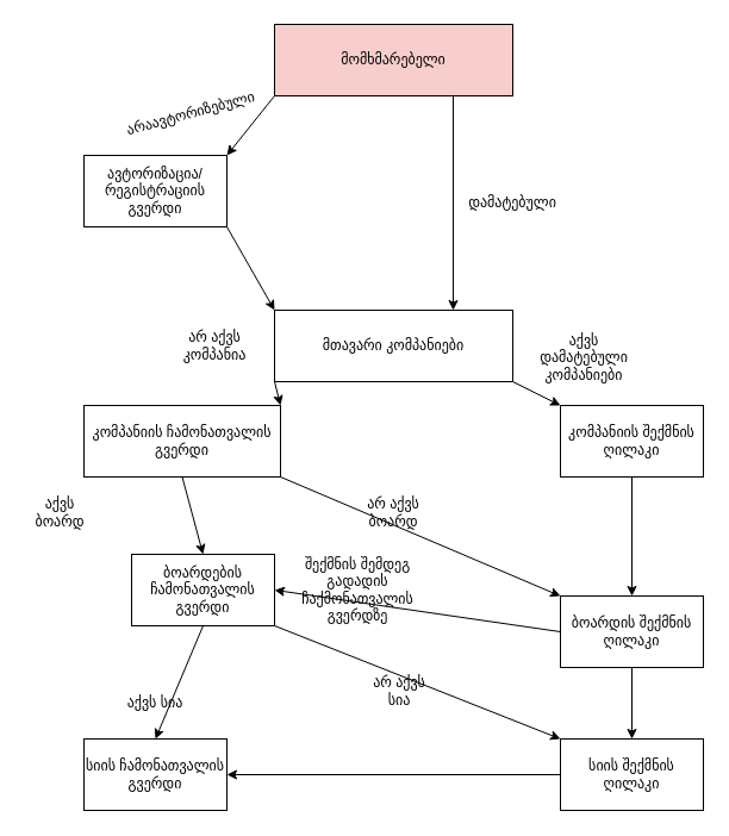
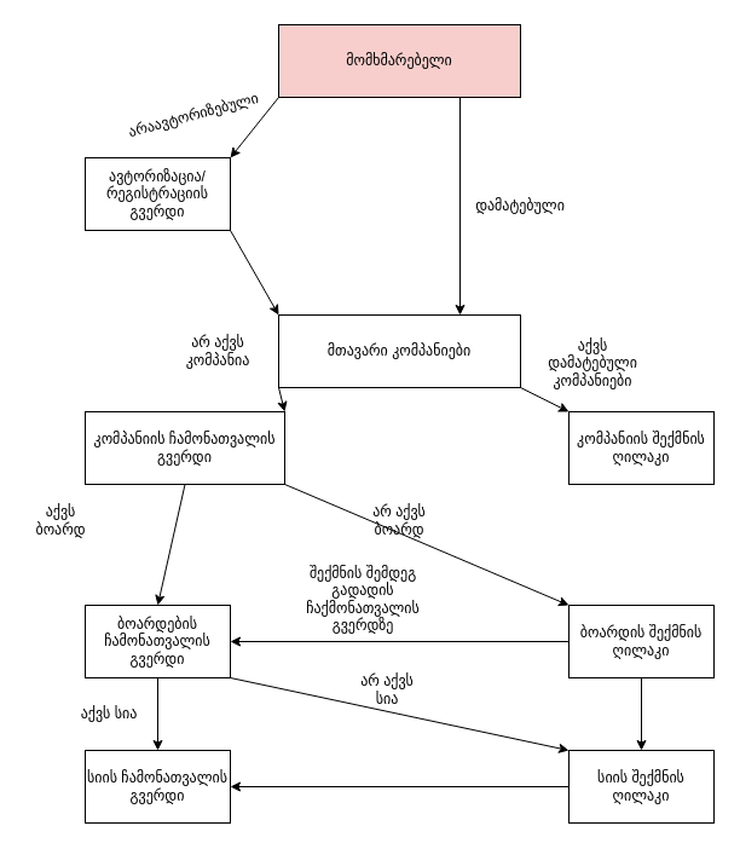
  <mxCell id="0" />
  <mxCell id="1" parent="0" />
  <mxCell id="2" value="მომხმარებელი" style="rounded=0;whiteSpace=wrap;html=1;fillColor=#f8cecc;" parent="1" vertex="1"><mxGeometry x="230" y="20" width="200" height="60" as="geometry" /></mxCell>
  <mxCell id="3" value="" style="endArrow=classic;html=1;rounded=0;entryX=1;entryY=0;entryDx=0;entryDy=0;exitX=0;exitY=1;exitDx=0;exitDy=0;" parent="1" source="2" target="6" edge="1"><mxGeometry width="50" height="50" relative="1" as="geometry"><mxPoint x="270" y="80" as="sourcePoint" /><mxPoint x="150" y="120" as="targetPoint" /></mxGeometry></mxCell>
  <mxCell id="4" value="დამატებული" style="text;html=1;strokeColor=none;fillColor=none;align=center;verticalAlign=middle;whiteSpace=wrap;rounded=0;" parent="1" vertex="1"><mxGeometry x="400" y="155" width="60" height="30" as="geometry" /></mxCell>
  <mxCell id="5" value="არაავტორიზებული" style="text;html=1;strokeColor=none;fillColor=none;align=center;verticalAlign=middle;whiteSpace=wrap;rounded=0;rotation=-15;" parent="1" vertex="1"><mxGeometry x="130" y="80" width="60" height="30" as="geometry" /></mxCell>
  <mxCell id="6" value="ავტორიზაცია/ რეგისტრაციის გვერდი" style="rounded=0;whiteSpace=wrap;html=1;" parent="1" vertex="1"><mxGeometry x="70" y="130" width="120" height="60" as="geometry" /></mxCell>
  <mxCell id="7" value="მთავარი კომპანიები" style="rounded=0;whiteSpace=wrap;html=1;" parent="1" vertex="1"><mxGeometry x="230" y="260" width="200" height="60" as="geometry" /></mxCell>
  <mxCell id="8" value="კომპანიის ჩამონათვალის გვერდი" style="rounded=0;whiteSpace=wrap;html=1;" parent="1" vertex="1"><mxGeometry x="70" y="340" width="165" height="60" as="geometry" /></mxCell>
  <mxCell id="9" value="არ აქვს კომპანია" style="text;html=1;strokeColor=none;fillColor=none;align=center;verticalAlign=middle;whiteSpace=wrap;rounded=0;" parent="1" vertex="1"><mxGeometry x="150" y="270" width="60" height="40" as="geometry" /></mxCell>
  <mxCell id="10" value="აქვს დამატებული კომპანიები" style="text;html=1;strokeColor=none;fillColor=none;align=center;verticalAlign=middle;whiteSpace=wrap;rounded=0;" parent="1" vertex="1"><mxGeometry x="460" y="280" width="60" height="40" as="geometry" /></mxCell>
  <mxCell id="11" value="" style="endArrow=classic;html=1;rounded=0;exitX=0.75;exitY=1;exitDx=0;exitDy=0;entryX=0.75;entryY=0;entryDx=0;entryDy=0;" parent="1" source="2" target="7" edge="1"><mxGeometry width="50" height="50" relative="1" as="geometry"><mxPoint x="310" y="200" as="sourcePoint" /><mxPoint x="380" y="260" as="targetPoint" /></mxGeometry></mxCell>
  <mxCell id="12" value="" style="endArrow=classic;html=1;rounded=0;exitX=1;exitY=1;exitDx=0;exitDy=0;entryX=0;entryY=0;entryDx=0;entryDy=0;" parent="1" source="6" target="7" edge="1"><mxGeometry width="50" height="50" relative="1" as="geometry"><mxPoint x="310" y="400" as="sourcePoint" /><mxPoint x="360" y="350" as="targetPoint" /></mxGeometry></mxCell>
  <mxCell id="13" value="" style="endArrow=classic;html=1;rounded=0;exitX=0;exitY=1;exitDx=0;exitDy=0;entryX=1;entryY=0;entryDx=0;entryDy=0;" parent="1" source="7" target="8" edge="1"><mxGeometry width="50" height="50" relative="1" as="geometry"><mxPoint x="310" y="400" as="sourcePoint" /><mxPoint x="360" y="350" as="targetPoint" /></mxGeometry></mxCell>
- <mxCell id="14" value="" style="edgeStyle=orthogonalEdgeStyle;rounded=0;orthogonalLoop=1;jettySize=auto;html=1;" parent="1" source="15" target="20" edge="1"><mxGeometry relative="1" as="geometry" /></mxCell>
  <mxCell id="15" value="კომპანიის შექმნის ღილაკი" style="rounded=0;whiteSpace=wrap;html=1;" parent="1" vertex="1"><mxGeometry x="470" y="340" width="120" height="60" as="geometry" /></mxCell>
  <mxCell id="16" value="" style="endArrow=classic;html=1;rounded=0;exitX=1;exitY=1;exitDx=0;exitDy=0;entryX=0;entryY=0;entryDx=0;entryDy=0;" parent="1" source="7" target="15" edge="1"><mxGeometry width="50" height="50" relative="1" as="geometry"><mxPoint x="310" y="390" as="sourcePoint" /><mxPoint x="360" y="340" as="targetPoint" /></mxGeometry></mxCell>
  <mxCell id="17" value="" style="endArrow=classic;html=1;rounded=0;exitX=0.5;exitY=1;exitDx=0;exitDy=0;entryX=0.5;entryY=0;entryDx=0;entryDy=0;" parent="1" source="8" target="22" edge="1"><mxGeometry width="50" height="50" relative="1" as="geometry"><mxPoint x="310" y="490" as="sourcePoint" /><mxPoint x="160" y="450" as="targetPoint" /></mxGeometry></mxCell>
  <mxCell id="18" value="არ აქვს ბოარდ" style="text;html=1;strokeColor=none;fillColor=none;align=center;verticalAlign=middle;whiteSpace=wrap;rounded=0;" parent="1" vertex="1"><mxGeometry x="300" y="410" width="60" height="40" as="geometry" /></mxCell>
  <mxCell id="19" value="აქვს ბოარდ" style="text;html=1;strokeColor=none;fillColor=none;align=center;verticalAlign=middle;whiteSpace=wrap;rounded=0;" parent="1" vertex="1"><mxGeometry x="20" y="410" width="60" height="40" as="geometry" /></mxCell>
  <mxCell id="20" value="ბოარდის შექმნის ღილაკი" style="rounded=0;whiteSpace=wrap;html=1;" parent="1" vertex="1"><mxGeometry x="470" y="500" width="120" height="60" as="geometry" /></mxCell>
  <mxCell id="21" value="" style="endArrow=classic;html=1;rounded=0;exitX=1;exitY=1;exitDx=0;exitDy=0;entryX=0;entryY=0;entryDx=0;entryDy=0;" parent="1" source="8" target="20" edge="1"><mxGeometry width="50" height="50" relative="1" as="geometry"><mxPoint x="310" y="490" as="sourcePoint" /><mxPoint x="360" y="440" as="targetPoint" /></mxGeometry></mxCell>
- <mxCell id="22" value="ბოარდების ჩამონათვალის გვერდი" style="rounded=0;whiteSpace=wrap;html=1;" parent="1" vertex="1"><mxGeometry x="110" y="465" width="120" height="60" as="geometry" /></mxCell>
- <mxCell id="23" value="აქვს სია" style="text;html=1;strokeColor=none;fillColor=none;align=center;verticalAlign=middle;whiteSpace=wrap;rounded=0;" parent="1" vertex="1"><mxGeometry x="100" y="570" width="60" height="40" as="geometry" /></mxCell>
+ <mxCell id="22" value="ბოარდების ჩამონათვალის გვერდი" style="rounded=0;whiteSpace=wrap;html=1;" parent="1" vertex="1"><mxGeometry x="70" y="500" width="120" height="60" as="geometry" /></mxCell>
+ <mxCell id="23" value="აქვს სია" style="text;html=1;strokeColor=none;fillColor=none;align=center;verticalAlign=middle;whiteSpace=wrap;rounded=0;" parent="1" vertex="1"><mxGeometry x="60" y="570" width="60" height="40" as="geometry" /></mxCell>
  <mxCell id="24" value="სიის ჩამონათვალის გვერდი" style="rounded=0;whiteSpace=wrap;html=1;" parent="1" vertex="1"><mxGeometry x="70" y="620" width="120" height="60" as="geometry" /></mxCell>
  <mxCell id="25" value="" style="endArrow=classic;html=1;rounded=0;exitX=0.5;exitY=1;exitDx=0;exitDy=0;entryX=0.5;entryY=0;entryDx=0;entryDy=0;" parent="1" source="22" target="24" edge="1"><mxGeometry width="50" height="50" relative="1" as="geometry"><mxPoint x="129.5" y="520" as="sourcePoint" /><mxPoint x="129.5" y="580" as="targetPoint" /></mxGeometry></mxCell>
  <mxCell id="26" value="სიის შექმნის ღილაკი" style="rounded=0;whiteSpace=wrap;html=1;" parent="1" vertex="1"><mxGeometry x="470" y="620" width="120" height="60" as="geometry" /></mxCell>
  <mxCell id="27" value="" style="endArrow=classic;html=1;rounded=0;entryX=0;entryY=0;entryDx=0;entryDy=0;exitX=1;exitY=1;exitDx=0;exitDy=0;startArrow=none;" parent="1" source="22" target="26" edge="1"><mxGeometry width="50" height="50" relative="1" as="geometry"><mxPoint x="190" y="540" as="sourcePoint" /><mxPoint x="470" y="580" as="targetPoint" /></mxGeometry></mxCell>
  <mxCell id="28" value="" style="endArrow=classic;html=1;rounded=0;entryX=1;entryY=0.5;entryDx=0;entryDy=0;startArrow=none;exitX=0;exitY=0.5;exitDx=0;exitDy=0;" parent="1" source="20" target="22" edge="1"><mxGeometry width="50" height="50" relative="1" as="geometry"><mxPoint x="330" y="540" as="sourcePoint" /><mxPoint x="480" y="470" as="targetPoint" /></mxGeometry></mxCell>
  <mxCell id="29" value="" style="endArrow=classic;html=1;rounded=0;exitX=0;exitY=0.5;exitDx=0;exitDy=0;entryX=1;entryY=0.5;entryDx=0;entryDy=0;" parent="1" source="26" target="24" edge="1"><mxGeometry width="50" height="50" relative="1" as="geometry"><mxPoint x="470" y="609.5" as="sourcePoint" /><mxPoint x="190" y="609.5" as="targetPoint" /></mxGeometry></mxCell>
  <mxCell id="30" value="" style="endArrow=classic;html=1;rounded=0;entryX=0.5;entryY=0;entryDx=0;entryDy=0;exitX=0.5;exitY=1;exitDx=0;exitDy=0;" parent="1" source="20" target="26" edge="1"><mxGeometry width="50" height="50" relative="1" as="geometry"><mxPoint x="550" y="540" as="sourcePoint" /><mxPoint x="530" y="590" as="targetPoint" /></mxGeometry></mxCell>
  <mxCell id="31" value="შექმნის შემდეგ გადადის ჩაქმონათვალის გვერდზე" style="text;html=1;strokeColor=none;fillColor=none;align=center;verticalAlign=middle;whiteSpace=wrap;rounded=0;" vertex="1" parent="1"><mxGeometry x="270" y="480" width="60" height="30" as="geometry" /></mxCell>
- <mxCell id="32" value="არ აქვს სია" style="text;html=1;strokeColor=none;fillColor=none;align=center;verticalAlign=middle;whiteSpace=wrap;rounded=0;" parent="1" vertex="1"><mxGeometry x="305" y="560" width="60" height="40" as="geometry" /></mxCell>
+ <mxCell id="32" value="არ აქვს სია" style="text;html=1;strokeColor=none;fillColor=none;align=center;verticalAlign=middle;whiteSpace=wrap;rounded=0;" parent="1" vertex="1"><mxGeometry x="290" y="550" width="60" height="40" as="geometry" /></mxCell>
